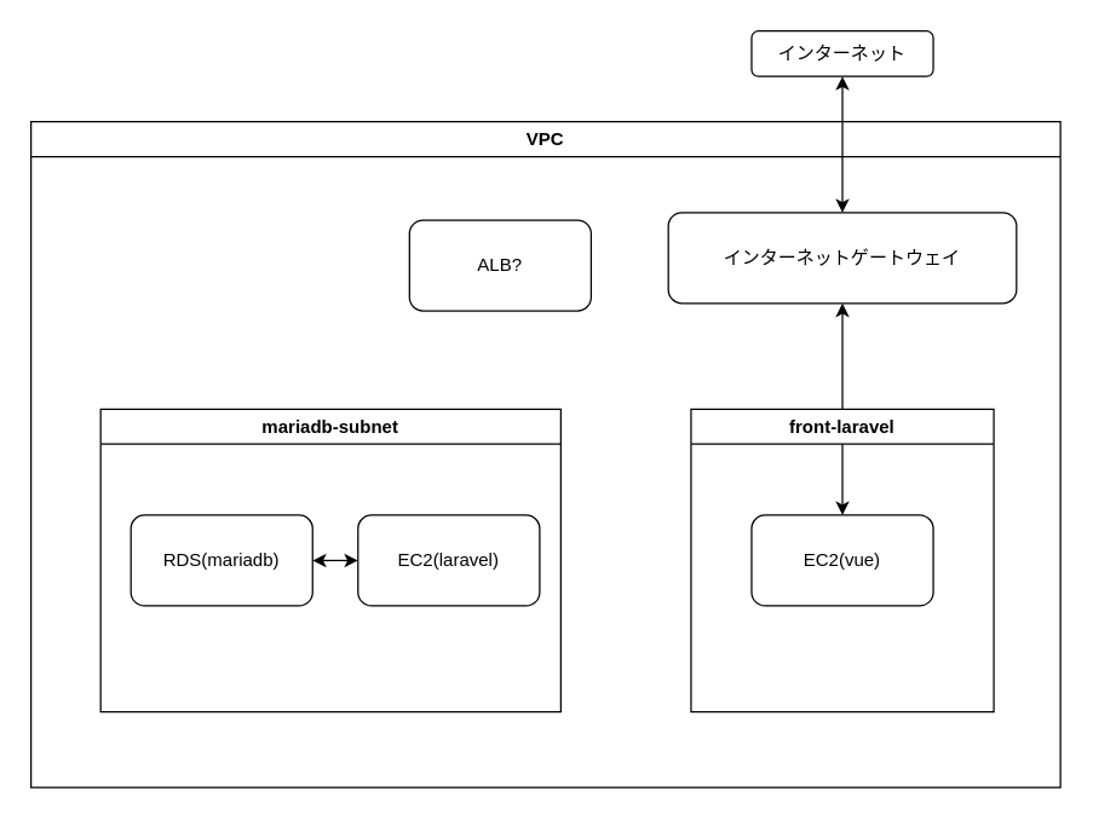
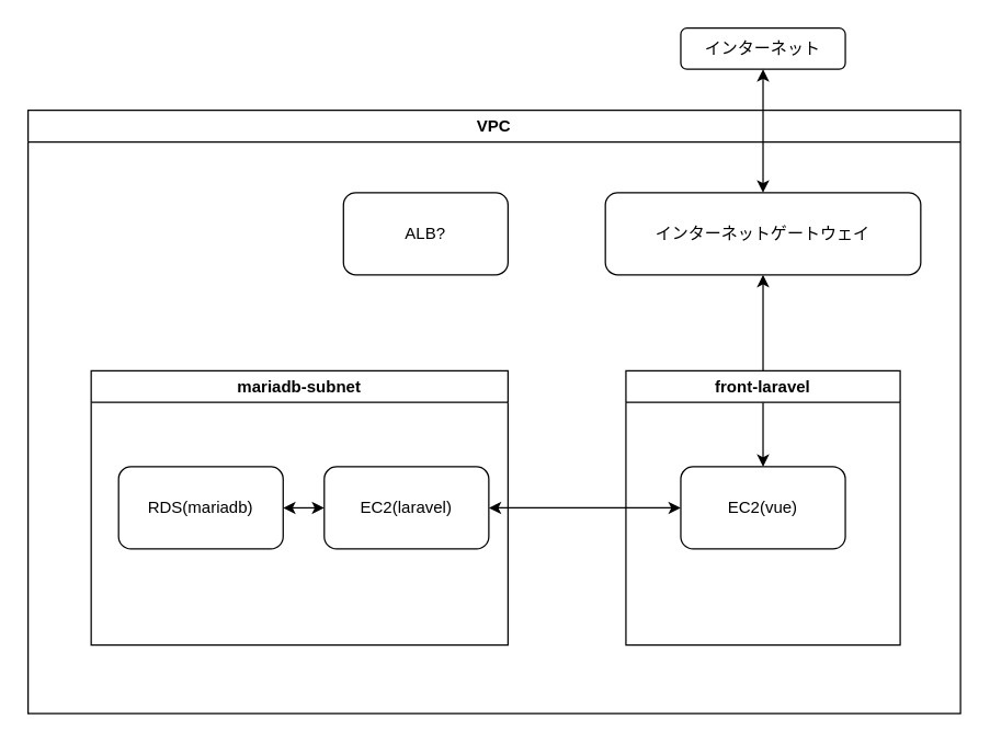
  <mxCell id="0" />
  <mxCell id="1" parent="0" />
  <mxCell id="2" value="インターネット" style="rounded=1;whiteSpace=wrap;html=1;" vertex="1" parent="1"><mxGeometry x="496" y="20" width="120" height="30" as="geometry" /></mxCell>
  <mxCell id="3" value="VPC" style="swimlane;whiteSpace=wrap;html=1;" vertex="1" parent="1"><mxGeometry x="20" y="80" width="680" height="440" as="geometry" /></mxCell>
  <mxCell id="4" value="mariadb-subnet" style="swimlane;whiteSpace=wrap;html=1;direction=east;" vertex="1" parent="3"><mxGeometry x="46" y="190" width="304" height="200" as="geometry" /></mxCell>
  <mxCell id="5" value="EC2(laravel)" style="rounded=1;whiteSpace=wrap;html=1;" vertex="1" parent="4"><mxGeometry x="170" y="70" width="120" height="60" as="geometry" /></mxCell>
  <mxCell id="6" value="RDS(mariadb)" style="rounded=1;whiteSpace=wrap;html=1;" vertex="1" parent="4"><mxGeometry x="20" y="70" width="120" height="60" as="geometry" /></mxCell>
  <mxCell id="7" value="" style="endArrow=classic;startArrow=classic;html=1;" edge="1" parent="4" source="5" target="6"><mxGeometry width="50" height="50" relative="1" as="geometry"><mxPoint x="280" y="20" as="sourcePoint" /><mxPoint x="330" y="-30" as="targetPoint" /></mxGeometry></mxCell>
  <mxCell id="8" value="インターネットゲートウェイ" style="rounded=1;whiteSpace=wrap;html=1;" vertex="1" parent="3"><mxGeometry x="421" y="60" width="230" height="60" as="geometry" /></mxCell>
+ <mxCell id="9" value="" style="endArrow=classic;startArrow=classic;html=1;" edge="1" parent="3" source="5" target="12"><mxGeometry width="50" height="50" relative="1" as="geometry"><mxPoint x="316" y="210" as="sourcePoint" /><mxPoint x="366" y="160" as="targetPoint" /></mxGeometry></mxCell>
  <mxCell id="10" value="" style="endArrow=classic;startArrow=classic;html=1;" edge="1" parent="3" source="8" target="12"><mxGeometry width="50" height="50" relative="1" as="geometry"><mxPoint x="316" y="210" as="sourcePoint" /><mxPoint x="366" y="160" as="targetPoint" /></mxGeometry></mxCell>
  <mxCell id="11" value="front-laravel" style="swimlane;whiteSpace=wrap;html=1;" vertex="1" parent="3"><mxGeometry x="436" y="190" width="200" height="200" as="geometry" /></mxCell>
  <mxCell id="12" value="EC2(vue)" style="rounded=1;whiteSpace=wrap;html=1;" vertex="1" parent="11"><mxGeometry x="40" y="70" width="120" height="60" as="geometry" /></mxCell>
- <mxCell id="13" value="ALB?" style="rounded=1;whiteSpace=wrap;html=1;" vertex="1" parent="3"><mxGeometry x="250" y="65" width="120" height="60" as="geometry" /></mxCell>
+ <mxCell id="13" value="ALB?" style="rounded=1;whiteSpace=wrap;html=1;" vertex="1" parent="3"><mxGeometry x="230" y="60" width="120" height="60" as="geometry" /></mxCell>
  <mxCell id="14" value="" style="endArrow=classic;startArrow=classic;html=1;" edge="1" parent="1" source="8" target="2"><mxGeometry width="50" height="50" relative="1" as="geometry"><mxPoint x="336" y="290" as="sourcePoint" /><mxPoint x="386" y="240" as="targetPoint" /></mxGeometry></mxCell>
